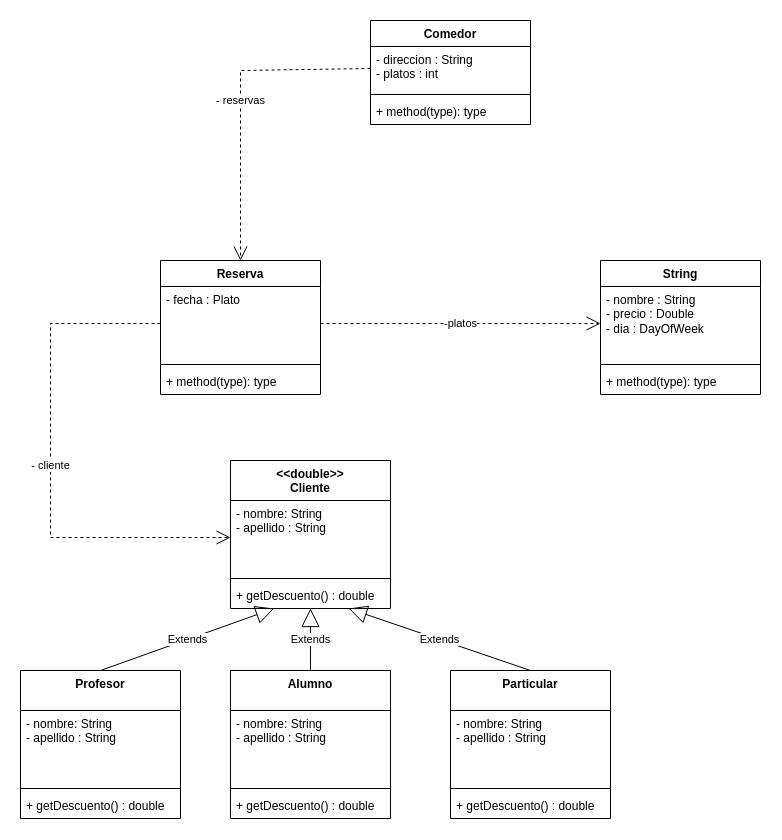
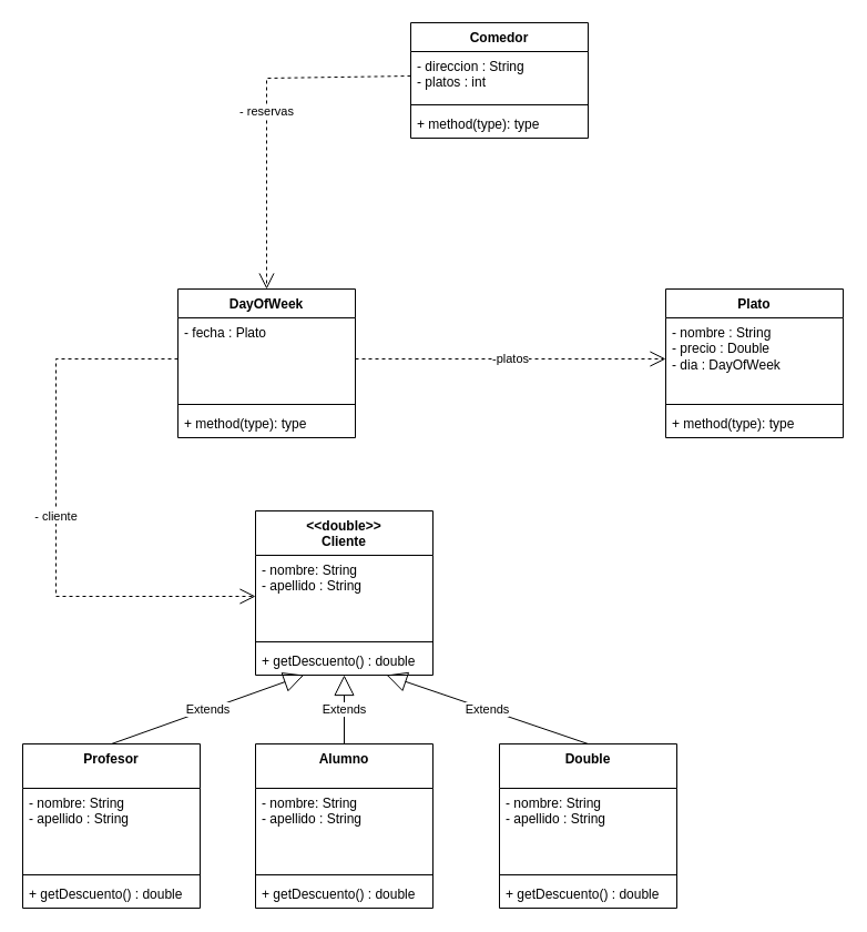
  <mxCell id="0" />
  <mxCell id="1" parent="0" />
  <mxCell id="2" value="Comedor" style="swimlane;fontStyle=1;align=center;verticalAlign=top;childLayout=stackLayout;horizontal=1;startSize=26;horizontalStack=0;resizeParent=1;resizeParentMax=0;resizeLast=0;collapsible=1;marginBottom=0;whiteSpace=wrap;html=1;" parent="1" vertex="1"><mxGeometry x="370" y="20" width="160" height="104" as="geometry" /></mxCell>
  <mxCell id="3" value="- direccion : String&lt;br&gt;- platos : int" style="text;strokeColor=none;fillColor=none;align=left;verticalAlign=top;spacingLeft=4;spacingRight=4;overflow=hidden;rotatable=0;points=[[0,0.5],[1,0.5]];portConstraint=eastwest;whiteSpace=wrap;html=1;" parent="2" vertex="1"><mxGeometry y="26" width="160" height="44" as="geometry" /></mxCell>
  <mxCell id="4" value="" style="line;strokeWidth=1;fillColor=none;align=left;verticalAlign=middle;spacingTop=-1;spacingLeft=3;spacingRight=3;rotatable=0;labelPosition=right;points=[];portConstraint=eastwest;strokeColor=inherit;" parent="2" vertex="1"><mxGeometry y="70" width="160" height="8" as="geometry" /></mxCell>
  <mxCell id="5" value="+ method(type): type" style="text;strokeColor=none;fillColor=none;align=left;verticalAlign=top;spacingLeft=4;spacingRight=4;overflow=hidden;rotatable=0;points=[[0,0.5],[1,0.5]];portConstraint=eastwest;whiteSpace=wrap;html=1;" parent="2" vertex="1"><mxGeometry y="78" width="160" height="26" as="geometry" /></mxCell>
- <mxCell id="6" value="String" style="swimlane;fontStyle=1;align=center;verticalAlign=top;childLayout=stackLayout;horizontal=1;startSize=26;horizontalStack=0;resizeParent=1;resizeParentMax=0;resizeLast=0;collapsible=1;marginBottom=0;whiteSpace=wrap;html=1;" parent="1" vertex="1"><mxGeometry x="600" y="260" width="160" height="134" as="geometry" /></mxCell>
+ <mxCell id="6" value="Plato" style="swimlane;fontStyle=1;align=center;verticalAlign=top;childLayout=stackLayout;horizontal=1;startSize=26;horizontalStack=0;resizeParent=1;resizeParentMax=0;resizeLast=0;collapsible=1;marginBottom=0;whiteSpace=wrap;html=1;" parent="1" vertex="1"><mxGeometry x="600" y="260" width="160" height="134" as="geometry" /></mxCell>
  <mxCell id="7" value="- nombre : String&lt;br&gt;- precio : Double&lt;br&gt;- dia : DayOfWeek" style="text;strokeColor=none;fillColor=none;align=left;verticalAlign=top;spacingLeft=4;spacingRight=4;overflow=hidden;rotatable=0;points=[[0,0.5],[1,0.5]];portConstraint=eastwest;whiteSpace=wrap;html=1;" parent="6" vertex="1"><mxGeometry y="26" width="160" height="74" as="geometry" /></mxCell>
  <mxCell id="8" value="" style="line;strokeWidth=1;fillColor=none;align=left;verticalAlign=middle;spacingTop=-1;spacingLeft=3;spacingRight=3;rotatable=0;labelPosition=right;points=[];portConstraint=eastwest;strokeColor=inherit;" parent="6" vertex="1"><mxGeometry y="100" width="160" height="8" as="geometry" /></mxCell>
  <mxCell id="9" value="+ method(type): type" style="text;strokeColor=none;fillColor=none;align=left;verticalAlign=top;spacingLeft=4;spacingRight=4;overflow=hidden;rotatable=0;points=[[0,0.5],[1,0.5]];portConstraint=eastwest;whiteSpace=wrap;html=1;" parent="6" vertex="1"><mxGeometry y="108" width="160" height="26" as="geometry" /></mxCell>
- <mxCell id="10" value="Reserva" style="swimlane;fontStyle=1;align=center;verticalAlign=top;childLayout=stackLayout;horizontal=1;startSize=26;horizontalStack=0;resizeParent=1;resizeParentMax=0;resizeLast=0;collapsible=1;marginBottom=0;whiteSpace=wrap;html=1;" parent="1" vertex="1"><mxGeometry x="160" y="260" width="160" height="134" as="geometry" /></mxCell>
+ <mxCell id="10" value="DayOfWeek" style="swimlane;fontStyle=1;align=center;verticalAlign=top;childLayout=stackLayout;horizontal=1;startSize=26;horizontalStack=0;resizeParent=1;resizeParentMax=0;resizeLast=0;collapsible=1;marginBottom=0;whiteSpace=wrap;html=1;" parent="1" vertex="1"><mxGeometry x="160" y="260" width="160" height="134" as="geometry" /></mxCell>
  <mxCell id="11" value="- fecha : Plato" style="text;strokeColor=none;fillColor=none;align=left;verticalAlign=top;spacingLeft=4;spacingRight=4;overflow=hidden;rotatable=0;points=[[0,0.5],[1,0.5]];portConstraint=eastwest;whiteSpace=wrap;html=1;" parent="10" vertex="1"><mxGeometry y="26" width="160" height="74" as="geometry" /></mxCell>
  <mxCell id="12" value="" style="line;strokeWidth=1;fillColor=none;align=left;verticalAlign=middle;spacingTop=-1;spacingLeft=3;spacingRight=3;rotatable=0;labelPosition=right;points=[];portConstraint=eastwest;strokeColor=inherit;" parent="10" vertex="1"><mxGeometry y="100" width="160" height="8" as="geometry" /></mxCell>
  <mxCell id="13" value="+ method(type): type" style="text;strokeColor=none;fillColor=none;align=left;verticalAlign=top;spacingLeft=4;spacingRight=4;overflow=hidden;rotatable=0;points=[[0,0.5],[1,0.5]];portConstraint=eastwest;whiteSpace=wrap;html=1;" parent="10" vertex="1"><mxGeometry y="108" width="160" height="26" as="geometry" /></mxCell>
  <mxCell id="14" value="&amp;lt;&amp;lt;double&amp;gt;&amp;gt;&lt;br&gt;Cliente" style="swimlane;fontStyle=1;align=center;verticalAlign=top;childLayout=stackLayout;horizontal=1;startSize=40;horizontalStack=0;resizeParent=1;resizeParentMax=0;resizeLast=0;collapsible=1;marginBottom=0;whiteSpace=wrap;html=1;" parent="1" vertex="1"><mxGeometry x="230" y="460" width="160" height="148" as="geometry" /></mxCell>
  <mxCell id="15" value="- nombre: String&lt;br&gt;- apellido : String" style="text;strokeColor=none;fillColor=none;align=left;verticalAlign=top;spacingLeft=4;spacingRight=4;overflow=hidden;rotatable=0;points=[[0,0.5],[1,0.5]];portConstraint=eastwest;whiteSpace=wrap;html=1;" parent="14" vertex="1"><mxGeometry y="40" width="160" height="74" as="geometry" /></mxCell>
  <mxCell id="16" value="" style="line;strokeWidth=1;fillColor=none;align=left;verticalAlign=middle;spacingTop=-1;spacingLeft=3;spacingRight=3;rotatable=0;labelPosition=right;points=[];portConstraint=eastwest;strokeColor=inherit;" parent="14" vertex="1"><mxGeometry y="114" width="160" height="8" as="geometry" /></mxCell>
  <mxCell id="17" value="+ getDescuento() : double" style="text;strokeColor=none;fillColor=none;align=left;verticalAlign=top;spacingLeft=4;spacingRight=4;overflow=hidden;rotatable=0;points=[[0,0.5],[1,0.5]];portConstraint=eastwest;whiteSpace=wrap;html=1;" parent="14" vertex="1"><mxGeometry y="122" width="160" height="26" as="geometry" /></mxCell>
  <mxCell id="18" value="Profesor" style="swimlane;fontStyle=1;align=center;verticalAlign=top;childLayout=stackLayout;horizontal=1;startSize=40;horizontalStack=0;resizeParent=1;resizeParentMax=0;resizeLast=0;collapsible=1;marginBottom=0;whiteSpace=wrap;html=1;" parent="1" vertex="1"><mxGeometry x="20" y="670" width="160" height="148" as="geometry" /></mxCell>
  <mxCell id="19" value="- nombre: String&lt;br&gt;- apellido : String" style="text;strokeColor=none;fillColor=none;align=left;verticalAlign=top;spacingLeft=4;spacingRight=4;overflow=hidden;rotatable=0;points=[[0,0.5],[1,0.5]];portConstraint=eastwest;whiteSpace=wrap;html=1;" parent="18" vertex="1"><mxGeometry y="40" width="160" height="74" as="geometry" /></mxCell>
  <mxCell id="20" value="" style="line;strokeWidth=1;fillColor=none;align=left;verticalAlign=middle;spacingTop=-1;spacingLeft=3;spacingRight=3;rotatable=0;labelPosition=right;points=[];portConstraint=eastwest;strokeColor=inherit;" parent="18" vertex="1"><mxGeometry y="114" width="160" height="8" as="geometry" /></mxCell>
  <mxCell id="21" value="+ getDescuento() : double" style="text;strokeColor=none;fillColor=none;align=left;verticalAlign=top;spacingLeft=4;spacingRight=4;overflow=hidden;rotatable=0;points=[[0,0.5],[1,0.5]];portConstraint=eastwest;whiteSpace=wrap;html=1;" parent="18" vertex="1"><mxGeometry y="122" width="160" height="26" as="geometry" /></mxCell>
  <mxCell id="22" value="Alumno" style="swimlane;fontStyle=1;align=center;verticalAlign=top;childLayout=stackLayout;horizontal=1;startSize=40;horizontalStack=0;resizeParent=1;resizeParentMax=0;resizeLast=0;collapsible=1;marginBottom=0;whiteSpace=wrap;html=1;" parent="1" vertex="1"><mxGeometry x="230" y="670" width="160" height="148" as="geometry" /></mxCell>
  <mxCell id="23" value="- nombre: String&lt;br&gt;- apellido : String" style="text;strokeColor=none;fillColor=none;align=left;verticalAlign=top;spacingLeft=4;spacingRight=4;overflow=hidden;rotatable=0;points=[[0,0.5],[1,0.5]];portConstraint=eastwest;whiteSpace=wrap;html=1;" parent="22" vertex="1"><mxGeometry y="40" width="160" height="74" as="geometry" /></mxCell>
  <mxCell id="24" value="" style="line;strokeWidth=1;fillColor=none;align=left;verticalAlign=middle;spacingTop=-1;spacingLeft=3;spacingRight=3;rotatable=0;labelPosition=right;points=[];portConstraint=eastwest;strokeColor=inherit;" parent="22" vertex="1"><mxGeometry y="114" width="160" height="8" as="geometry" /></mxCell>
  <mxCell id="25" value="+ getDescuento() : double" style="text;strokeColor=none;fillColor=none;align=left;verticalAlign=top;spacingLeft=4;spacingRight=4;overflow=hidden;rotatable=0;points=[[0,0.5],[1,0.5]];portConstraint=eastwest;whiteSpace=wrap;html=1;" parent="22" vertex="1"><mxGeometry y="122" width="160" height="26" as="geometry" /></mxCell>
- <mxCell id="26" value="Particular" style="swimlane;fontStyle=1;align=center;verticalAlign=top;childLayout=stackLayout;horizontal=1;startSize=40;horizontalStack=0;resizeParent=1;resizeParentMax=0;resizeLast=0;collapsible=1;marginBottom=0;whiteSpace=wrap;html=1;" parent="1" vertex="1"><mxGeometry x="450" y="670" width="160" height="148" as="geometry" /></mxCell>
+ <mxCell id="26" value="Double" style="swimlane;fontStyle=1;align=center;verticalAlign=top;childLayout=stackLayout;horizontal=1;startSize=40;horizontalStack=0;resizeParent=1;resizeParentMax=0;resizeLast=0;collapsible=1;marginBottom=0;whiteSpace=wrap;html=1;" parent="1" vertex="1"><mxGeometry x="450" y="670" width="160" height="148" as="geometry" /></mxCell>
  <mxCell id="27" value="- nombre: String&lt;br&gt;- apellido : String" style="text;strokeColor=none;fillColor=none;align=left;verticalAlign=top;spacingLeft=4;spacingRight=4;overflow=hidden;rotatable=0;points=[[0,0.5],[1,0.5]];portConstraint=eastwest;whiteSpace=wrap;html=1;" parent="26" vertex="1"><mxGeometry y="40" width="160" height="74" as="geometry" /></mxCell>
  <mxCell id="28" value="" style="line;strokeWidth=1;fillColor=none;align=left;verticalAlign=middle;spacingTop=-1;spacingLeft=3;spacingRight=3;rotatable=0;labelPosition=right;points=[];portConstraint=eastwest;strokeColor=inherit;" parent="26" vertex="1"><mxGeometry y="114" width="160" height="8" as="geometry" /></mxCell>
  <mxCell id="29" value="+ getDescuento() : double" style="text;strokeColor=none;fillColor=none;align=left;verticalAlign=top;spacingLeft=4;spacingRight=4;overflow=hidden;rotatable=0;points=[[0,0.5],[1,0.5]];portConstraint=eastwest;whiteSpace=wrap;html=1;" parent="26" vertex="1"><mxGeometry y="122" width="160" height="26" as="geometry" /></mxCell>
  <mxCell id="30" value="Extends" style="endArrow=block;endSize=16;endFill=0;html=1;rounded=0;exitX=0.5;exitY=0;exitDx=0;exitDy=0;" parent="1" source="18" target="17" edge="1"><mxGeometry width="160" relative="1" as="geometry"><mxPoint x="420" y="460" as="sourcePoint" /><mxPoint x="580" y="460" as="targetPoint" /></mxGeometry></mxCell>
  <mxCell id="31" value="Extends" style="endArrow=block;endSize=16;endFill=0;html=1;rounded=0;exitX=0.5;exitY=0;exitDx=0;exitDy=0;" parent="1" source="22" target="17" edge="1"><mxGeometry width="160" relative="1" as="geometry"><mxPoint x="110" y="680" as="sourcePoint" /><mxPoint x="284" y="618" as="targetPoint" /></mxGeometry></mxCell>
  <mxCell id="32" value="Extends" style="endArrow=block;endSize=16;endFill=0;html=1;rounded=0;exitX=0.5;exitY=0;exitDx=0;exitDy=0;" parent="1" source="26" target="17" edge="1"><mxGeometry width="160" relative="1" as="geometry"><mxPoint x="320" y="680" as="sourcePoint" /><mxPoint x="320" y="618" as="targetPoint" /></mxGeometry></mxCell>
  <mxCell id="33" value="-platos" style="endArrow=open;endSize=12;dashed=1;html=1;rounded=0;exitX=1;exitY=0.5;exitDx=0;exitDy=0;entryX=0;entryY=0.5;entryDx=0;entryDy=0;" parent="1" source="11" target="7" edge="1"><mxGeometry width="160" relative="1" as="geometry"><mxPoint x="360" y="470" as="sourcePoint" /><mxPoint x="520" y="470" as="targetPoint" /></mxGeometry></mxCell>
  <mxCell id="34" value="- cliente" style="endArrow=open;endSize=12;dashed=1;html=1;rounded=0;exitX=0;exitY=0.5;exitDx=0;exitDy=0;entryX=0;entryY=0.5;entryDx=0;entryDy=0;" parent="1" source="11" target="15" edge="1"><mxGeometry width="160" relative="1" as="geometry"><mxPoint x="330" y="333" as="sourcePoint" /><mxPoint x="610" y="333" as="targetPoint" /><Array as="points"><mxPoint x="50" y="323" /><mxPoint x="50" y="537" /></Array></mxGeometry></mxCell>
  <mxCell id="35" value="- reservas" style="endArrow=open;endSize=12;dashed=1;html=1;rounded=0;exitX=0;exitY=0.5;exitDx=0;exitDy=0;entryX=0.5;entryY=0;entryDx=0;entryDy=0;" parent="1" source="3" target="10" edge="1"><mxGeometry width="160" relative="1" as="geometry"><mxPoint x="360" y="170" as="sourcePoint" /><mxPoint x="520" y="170" as="targetPoint" /><Array as="points"><mxPoint x="240" y="70" /></Array></mxGeometry></mxCell>
